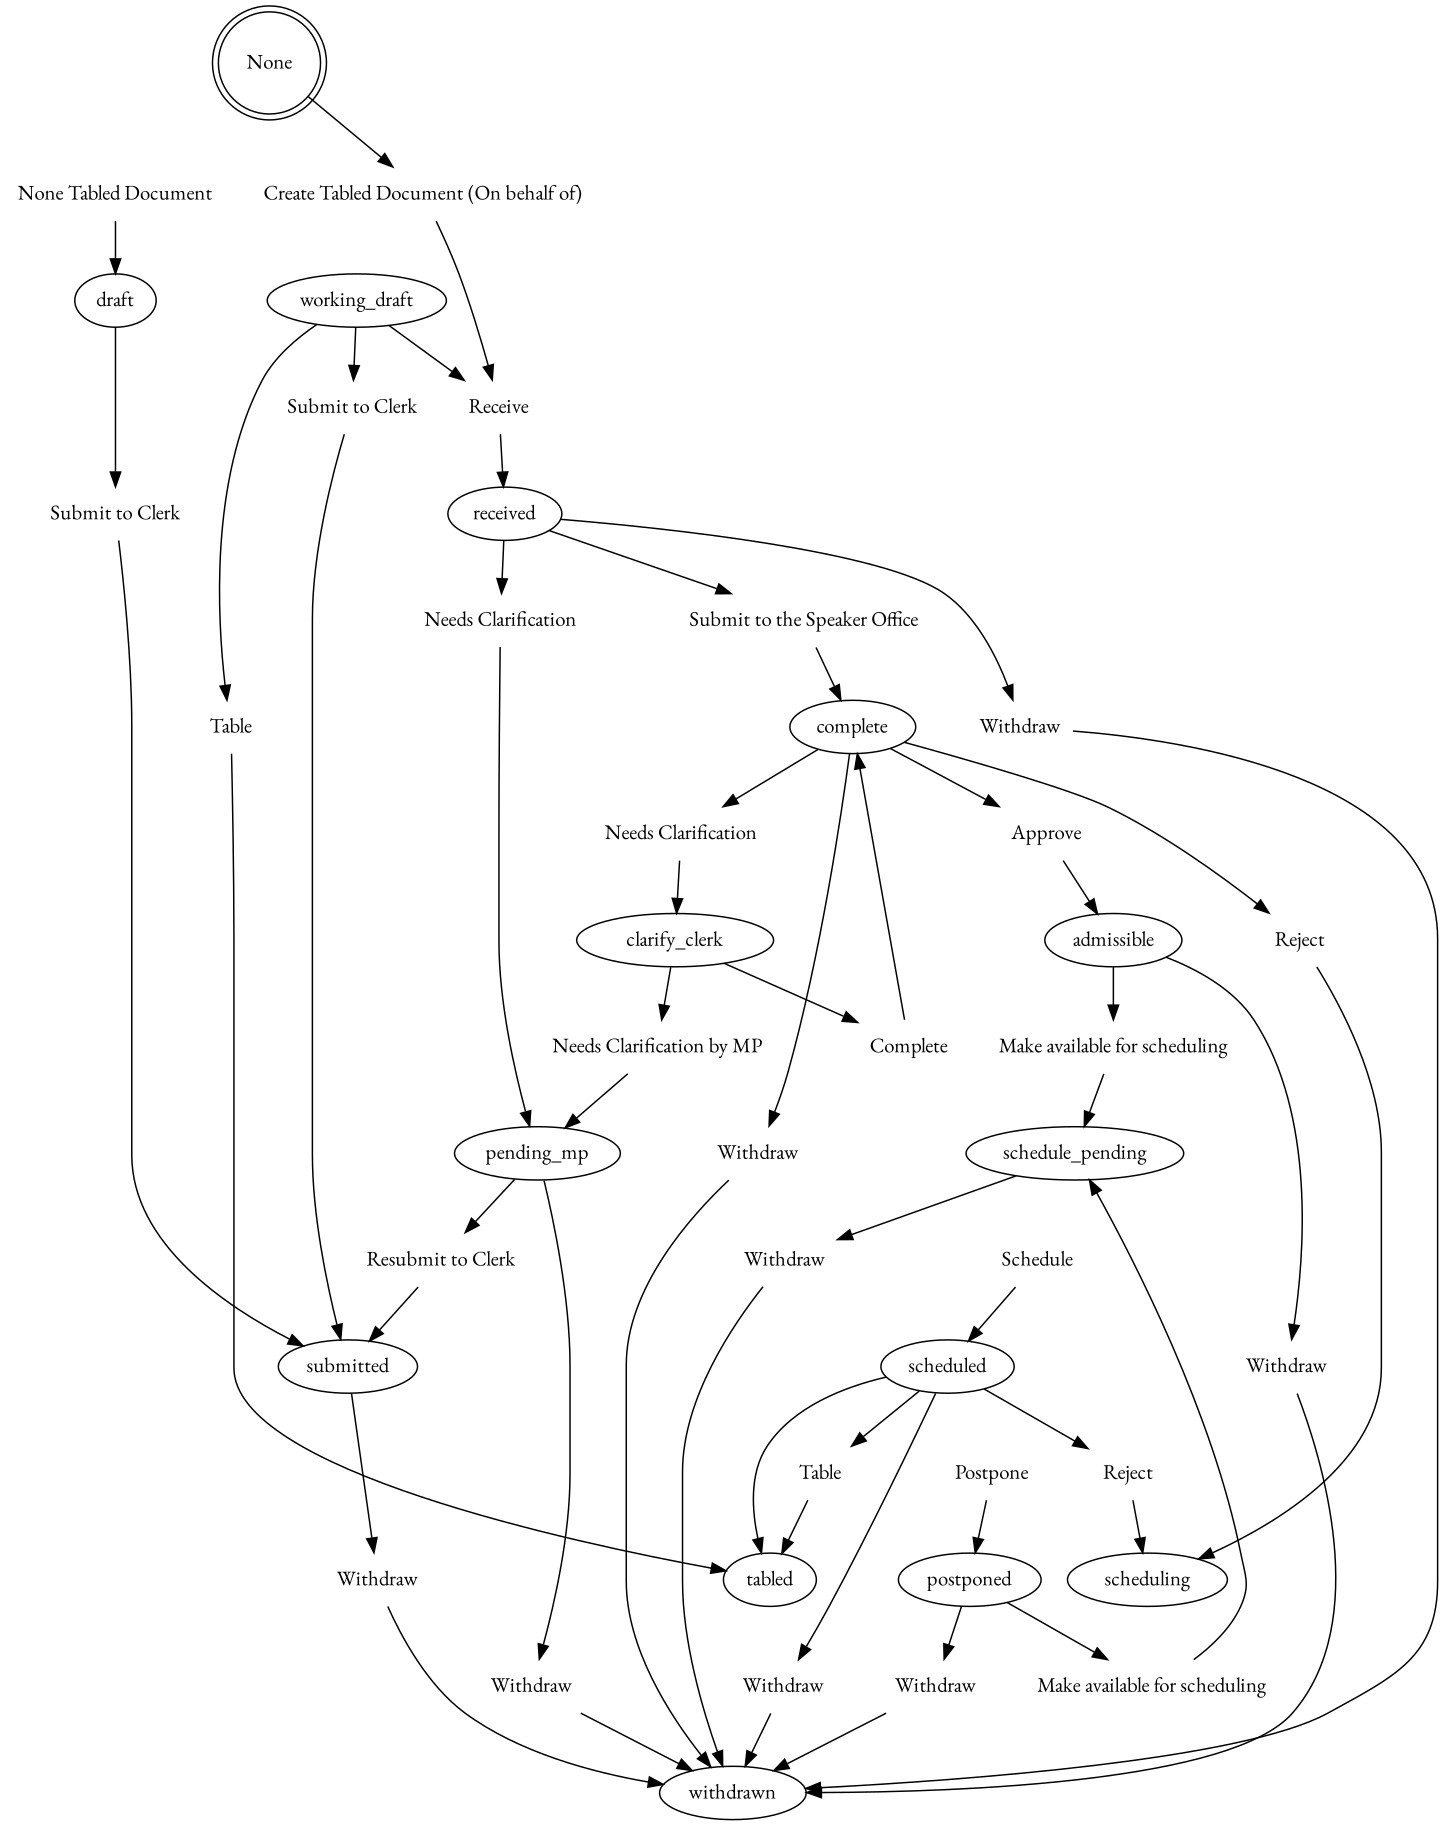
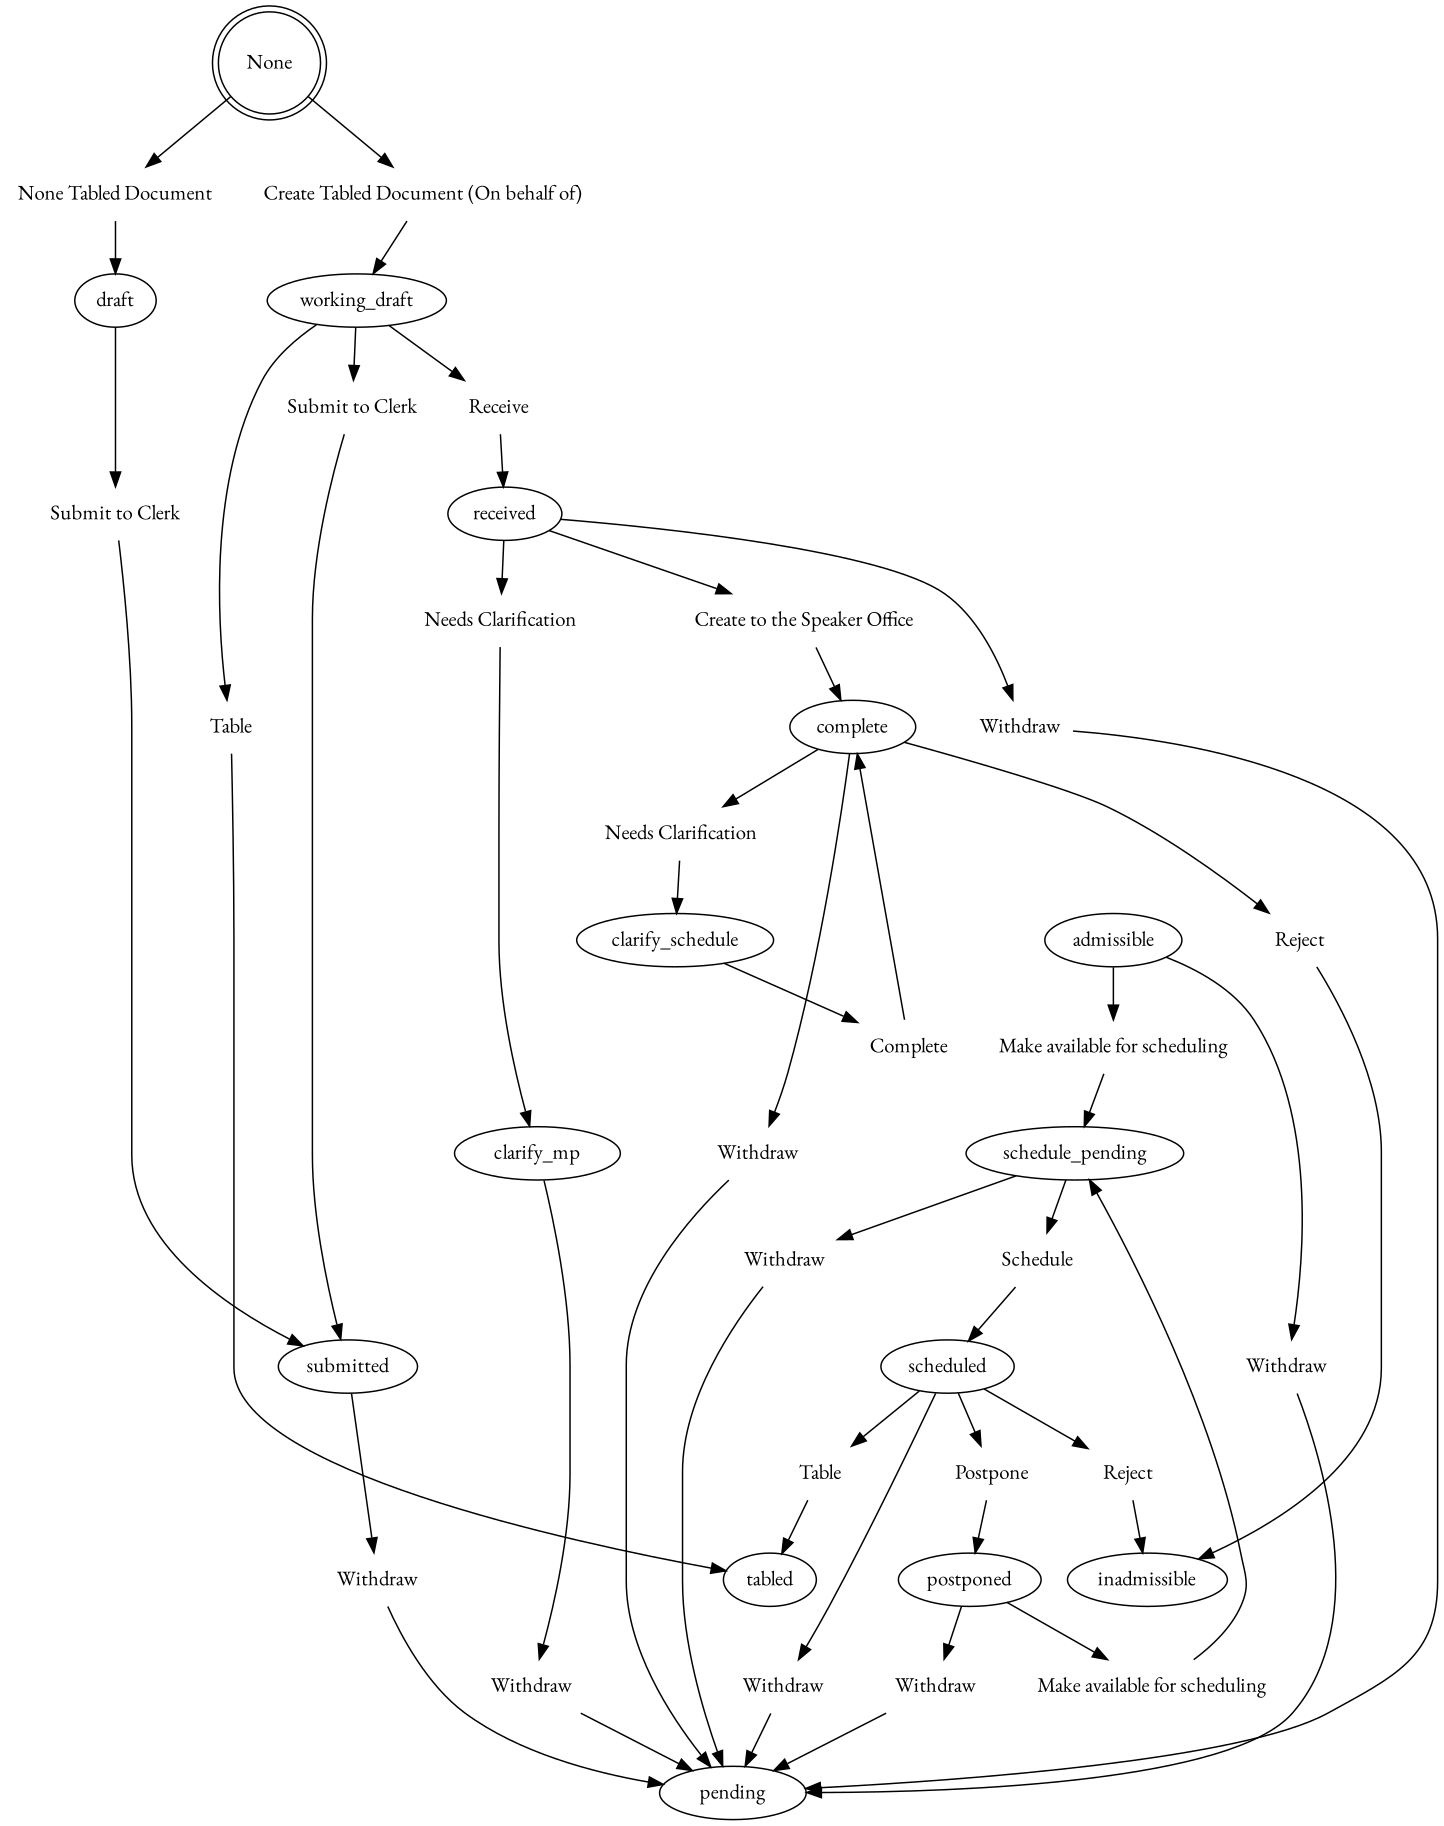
  digraph {
    fontname="EB Garamond"
    node [fontname="EB Garamond" shape=none]
    edge [fontname="EB Garamond"]
    None [shape=doublecircle]
    n2 [label="None Tabled Document"]
    n3 [label="Create Tabled Document (On behalf of)"]
    draft [shape=""]
    working_draft [shape=""]
    n6 [label="Submit to Clerk"]
    submitted [shape=""]
    n8 [label="Submit to Clerk"]
    n9 [label=Table]
    n10 [label=Receive]
    tabled [shape=""]
    n12 [label=Withdraw]
-   withdrawn [shape=""]
+   withdrawn [label=pending shape=""]
    received [shape=""]
-   n15 [label="Submit to the Speaker Office"]
+   n15 [label="Create to the Speaker Office"]
    n16 [label="Needs Clarification"]
    n17 [label=Withdraw]
    complete [shape=""]
-   clarify_mp [label=pending_mp shape=""]
+   clarify_mp [shape=""]
    n20 [label="Needs Clarification"]
    n21 [label=Reject]
-   n22 [label=Approve]
    n23 [label=Withdraw]
-   clarify_clerk [shape=""]
-   inadmissible [label=scheduling shape=""]
+   clarify_clerk [label=clarify_schedule shape=""]
+   inadmissible [shape=""]
    admissible [shape=""]
-   n27 [label="Resubmit to Clerk"]
    n28 [label=Withdraw]
-   n29 [label="Needs Clarification by MP"]
    n30 [label=Complete]
    n31 [label="Make available for scheduling"]
    n32 [label=Withdraw]
    schedule_pending [shape=""]
    n34 [label=Withdraw]
    n35 [label=Schedule]
    scheduled [shape=""]
    n37 [label=Table]
    n38 [label=Postpone]
    n39 [label=Reject]
    n40 [label=Withdraw]
    postponed [shape=""]
    n42 [label="Make available for scheduling"]
    n43 [label=Withdraw]
+   None -> n2
    None -> n3
    n2 -> draft
-   n3 -> n10
+   n3 -> working_draft
    draft -> n6
    working_draft -> n8
    working_draft -> n9
    working_draft -> n10
    n6 -> submitted
    submitted -> n12
    n8 -> submitted
    n9 -> tabled
    n10 -> received
    n12 -> withdrawn
    received -> n15
    received -> n16
    received -> n17
    n15 -> complete
    n16 -> clarify_mp
    n17 -> withdrawn
    complete -> n20
    complete -> n21
-   complete -> n22
    complete -> n23
-   clarify_mp -> n27
    clarify_mp -> n28
    n20 -> clarify_clerk
    n21 -> inadmissible
-   n22 -> admissible
    n23 -> withdrawn
-   clarify_clerk -> n29
    clarify_clerk -> n30
    admissible -> n31
    admissible -> n32
-   n27 -> submitted
    n28 -> withdrawn
-   n29 -> clarify_mp
    n30 -> complete
    n31 -> schedule_pending
    n32 -> withdrawn
    schedule_pending -> n34
+   schedule_pending -> n35
    n34 -> withdrawn
    n35 -> scheduled
    scheduled -> n37
-   scheduled -> tabled
+   scheduled -> n38
    scheduled -> n39
    scheduled -> n40
    n37 -> tabled
    n38 -> postponed
    n39 -> inadmissible
    n40 -> withdrawn
    postponed -> n42
    postponed -> n43
    n42 -> schedule_pending
    n43 -> withdrawn
  }
